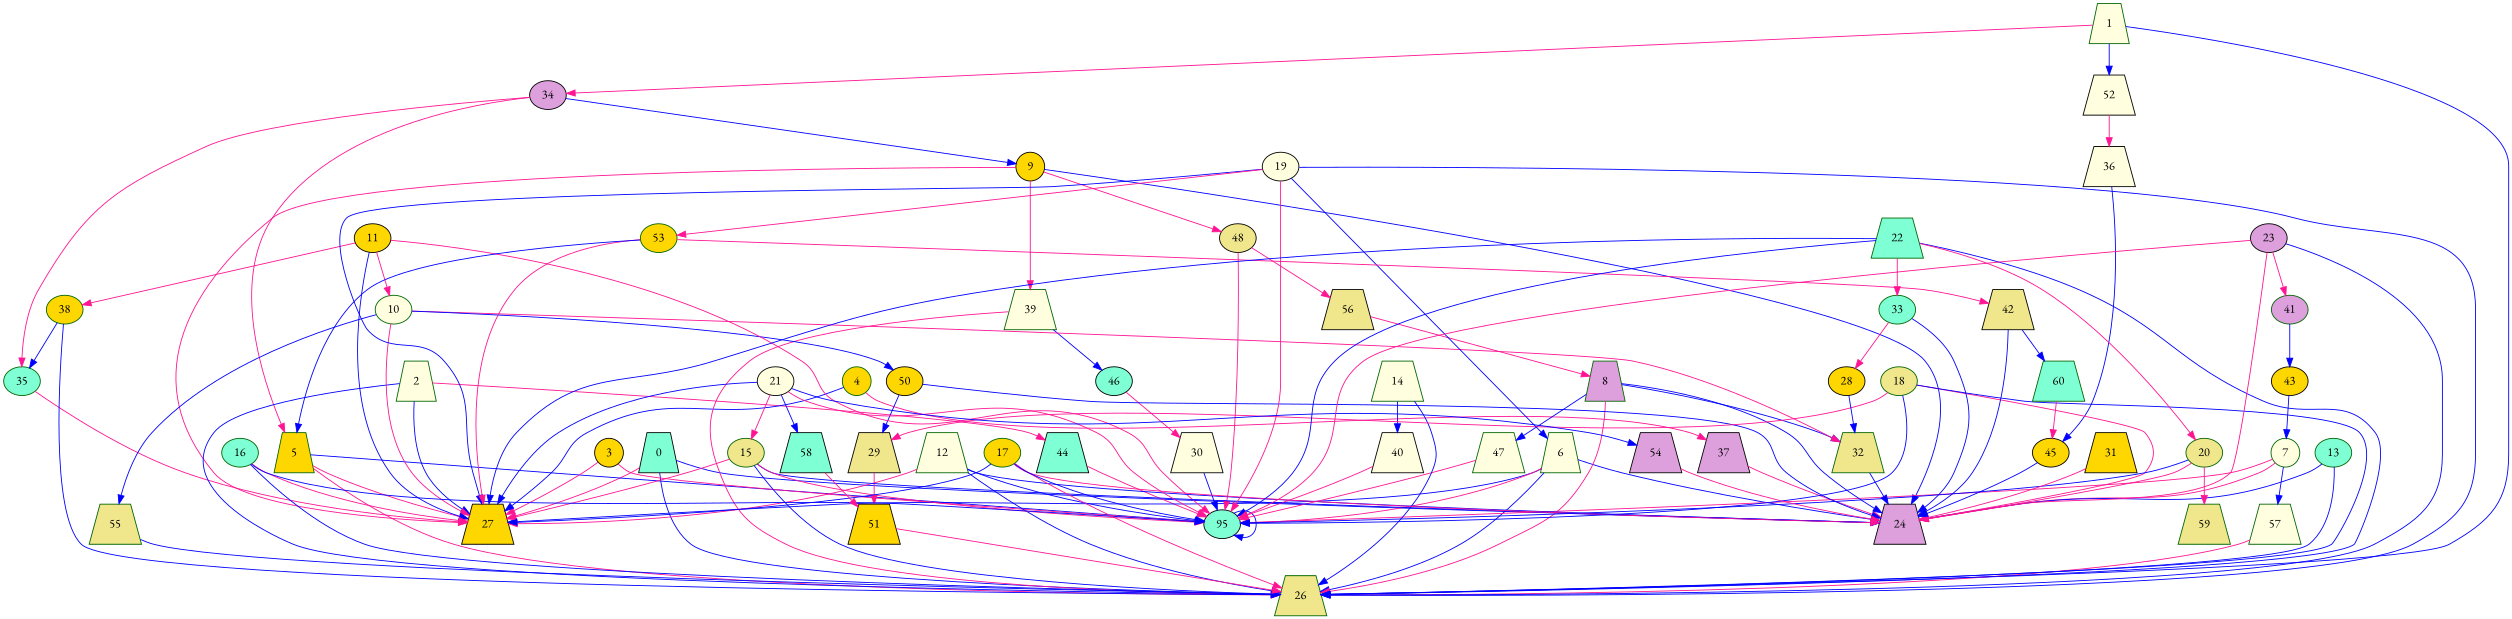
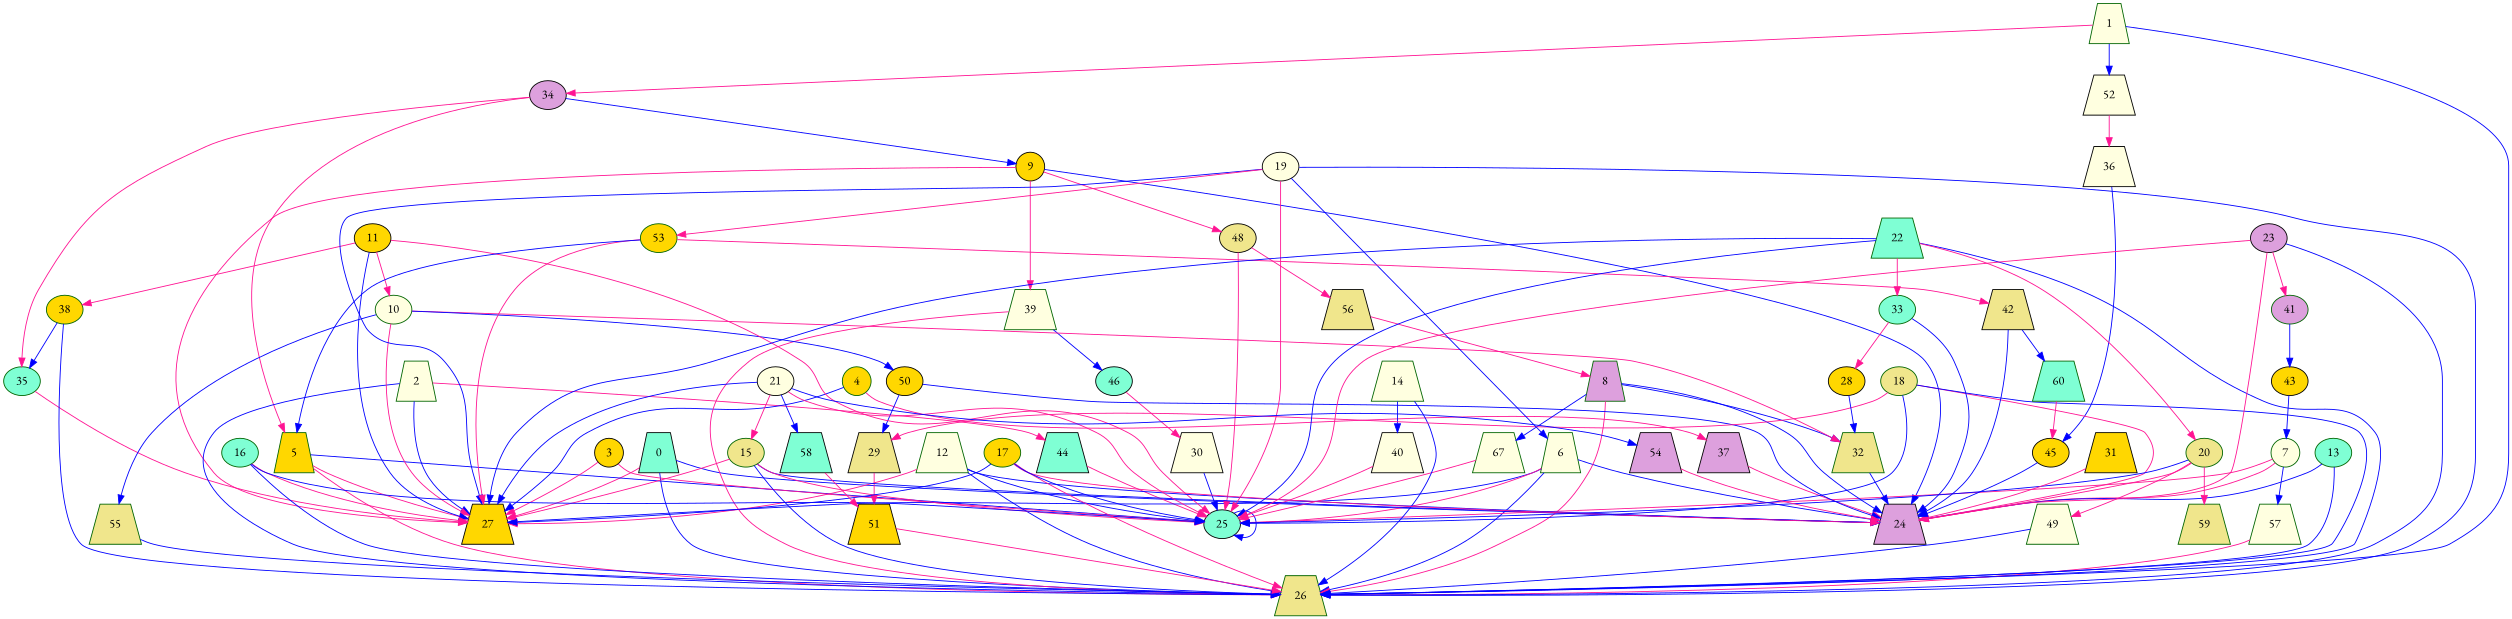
  digraph {
    fontname="EB Garamond"
    node [color=darkgreen fillcolor=lightyellow fontname="EB Garamond" shape=trapezium style=filled]
    edge [color=blue fontname="EB Garamond"]
    0 [color=black fillcolor=aquamarine height=0.1 width=0.1]
    24 [color=black fillcolor=plum height=0.1 width=0.1]
    26 [fillcolor=khaki height=0.1 width=0.1]
    27 [color=black fillcolor=gold height=0.1 width=0.1]
    1 [height=0.1 width=0.1]
    34 [color=black fillcolor=plum height=0.1 shape=ellipse width=0.1]
    52 [color=black height=0.1 width=0.1]
    5 [fillcolor=gold height=0.1 width=0.1]
    9 [color=black fillcolor=gold height=0.1 shape=ellipse width=0.1]
    35 [fillcolor=aquamarine height=0.1 shape=ellipse width=0.1]
    36 [color=black height=0.1 width=0.1]
    2 [height=0.1 width=0.1]
    44 [color=black fillcolor=aquamarine height=0.1 width=0.1]
-   25 [color=black fillcolor=aquamarine height=0.1 shape=ellipse width=0.1 label=95]
+   25 [color=black fillcolor=aquamarine height=0.1 shape=ellipse width=0.1]
    3 [color=black fillcolor=gold height=0.1 shape=ellipse width=0.1]
    4 [fillcolor=gold height=0.1 shape=ellipse width=0.1]
    37 [color=black fillcolor=plum height=0.1 width=0.1]
    6 [height=0.1 width=0.1]
    7 [height=0.1 shape=ellipse width=0.1]
    57 [height=0.1 width=0.1]
    8 [fillcolor=plum height=0.1 width=0.1]
    32 [fillcolor=khaki height=0.1 width=0.1]
-   47 [height=0.1 width=0.1]
+   47 [height=0.1 width=0.1 label=67]
    39 [height=0.1 width=0.1]
    48 [color=black fillcolor=khaki height=0.1 shape=ellipse width=0.1]
    46 [color=black fillcolor=aquamarine height=0.1 shape=ellipse width=0.1]
    56 [color=black fillcolor=khaki height=0.1 width=0.1]
    10 [height=0.1 shape=ellipse width=0.1]
    50 [color=black fillcolor=gold height=0.1 shape=ellipse width=0.1]
    55 [fillcolor=khaki height=0.1 width=0.1]
    29 [color=black fillcolor=khaki height=0.1 width=0.1]
    11 [color=black fillcolor=gold height=0.1 shape=ellipse width=0.1]
    38 [fillcolor=gold height=0.1 shape=ellipse width=0.1]
    12 [height=0.1 width=0.1]
    13 [fillcolor=aquamarine height=0.1 shape=ellipse width=0.1]
    30 [color=black height=0.1 width=0.1]
    14 [height=0.1 width=0.1]
    40 [color=black height=0.1 width=0.1]
    15 [fillcolor=khaki height=0.1 shape=ellipse width=0.1]
    16 [fillcolor=aquamarine height=0.1 shape=ellipse width=0.1]
    17 [fillcolor=gold height=0.1 shape=ellipse width=0.1]
    18 [fillcolor=khaki height=0.1 shape=ellipse width=0.1]
    51 [color=black fillcolor=gold height=0.1 width=0.1]
    19 [color=black height=0.1 shape=ellipse width=0.1]
    53 [fillcolor=gold height=0.1 shape=ellipse width=0.1]
    42 [color=black fillcolor=khaki height=0.1 width=0.1]
    20 [fillcolor=khaki height=0.1 shape=ellipse width=0.1]
+   49 [height=0.1 width=0.1]
    59 [fillcolor=khaki height=0.1 width=0.1]
    21 [color=black height=0.1 shape=ellipse width=0.1]
    54 [color=black fillcolor=plum height=0.1 width=0.1]
    58 [color=black fillcolor=aquamarine height=0.1 width=0.1]
    22 [fillcolor=aquamarine height=0.1 width=0.1]
    33 [fillcolor=aquamarine height=0.1 shape=ellipse width=0.1]
    28 [color=black fillcolor=gold height=0.1 shape=ellipse width=0.1]
    23 [color=black fillcolor=plum height=0.1 shape=ellipse width=0.1]
    41 [fillcolor=plum height=0.1 shape=ellipse width=0.1]
    43 [color=black fillcolor=gold height=0.1 shape=ellipse width=0.1]
    31 [color=black fillcolor=gold height=0.1 width=0.1]
    45 [color=black fillcolor=gold height=0.1 shape=ellipse width=0.1]
    60 [fillcolor=aquamarine height=0.1 width=0.1]
    0 -> 24
    0 -> 26
    0 -> 27 [color=deeppink]
    1 -> 26
    1 -> 34 [color=deeppink]
    1 -> 52
    34 -> 5 [color=deeppink]
    34 -> 9
    34 -> 35 [color=deeppink]
    52 -> 36 [color=deeppink]
    5 -> 26 [color=deeppink]
    5 -> 27 [color=deeppink]
    5 -> 25
    9 -> 24
    9 -> 27 [color=deeppink]
    9 -> 39 [color=deeppink]
    9 -> 48 [color=deeppink]
    35 -> 27 [color=deeppink]
    36 -> 45
    2 -> 26
    2 -> 27
    2 -> 44 [color=deeppink]
    44 -> 25 [color=deeppink]
    25 -> 25
    3 -> 27 [color=deeppink]
    3 -> 25 [color=deeppink]
    4 -> 27
    4 -> 37 [color=deeppink]
    37 -> 24 [color=deeppink]
    6 -> 24
    6 -> 26
    6 -> 27
    6 -> 25 [color=deeppink]
    7 -> 24 [color=deeppink]
    7 -> 25 [color=deeppink]
    7 -> 57
    57 -> 26 [color=deeppink]
    8 -> 24
    8 -> 26 [color=deeppink]
    8 -> 32
    8 -> 47
    32 -> 24
    47 -> 25 [color=deeppink]
    39 -> 26 [color=deeppink]
    39 -> 46
    48 -> 25 [color=deeppink]
    48 -> 56 [color=deeppink]
    46 -> 30 [color=deeppink]
    56 -> 8 [color=deeppink]
    10 -> 27 [color=deeppink]
    10 -> 32 [color=deeppink]
    10 -> 50
    10 -> 55
    50 -> 24
    50 -> 29
    55 -> 26
    29 -> 51 [color=deeppink]
    11 -> 27
    11 -> 25 [color=deeppink]
    11 -> 10 [color=deeppink]
    11 -> 38 [color=deeppink]
    38 -> 26
    38 -> 35
    12 -> 24
    12 -> 26
    12 -> 27 [color=deeppink]
    12 -> 25
    13 -> 24
    13 -> 26
    30 -> 25
    14 -> 26
    14 -> 40
    40 -> 25 [color=deeppink]
    15 -> 24
    15 -> 26
    15 -> 27 [color=deeppink]
    15 -> 25 [color=deeppink]
    16 -> 26
    16 -> 27 [color=deeppink]
    16 -> 25
    17 -> 24 [color=deeppink]
    17 -> 26 [color=deeppink]
    17 -> 27
    17 -> 25
    18 -> 24 [color=deeppink]
    18 -> 26
    18 -> 25
    18 -> 29 [color=deeppink]
    51 -> 26 [color=deeppink]
    19 -> 26
    19 -> 27
    19 -> 25 [color=deeppink]
    19 -> 6
    19 -> 53 [color=deeppink]
    53 -> 27 [color=deeppink]
    53 -> 5
    53 -> 42 [color=deeppink]
    42 -> 24
    42 -> 60
    20 -> 24 [color=deeppink]
    20 -> 25
+   20 -> 49 [color=deeppink]
    20 -> 59 [color=deeppink]
+   49 -> 26
    21 -> 27
    21 -> 25 [color=deeppink]
    21 -> 15 [color=deeppink]
    21 -> 54
    21 -> 58
    54 -> 24 [color=deeppink]
    58 -> 51 [color=deeppink]
    22 -> 26
    22 -> 27
    22 -> 25
    22 -> 20 [color=deeppink]
    22 -> 33 [color=deeppink]
    33 -> 24
    33 -> 28 [color=deeppink]
    28 -> 32
    23 -> 24 [color=deeppink]
    23 -> 26
    23 -> 25 [color=deeppink]
    23 -> 41 [color=deeppink]
    41 -> 43
    43 -> 7
    31 -> 24 [color=deeppink]
    45 -> 24
    60 -> 45 [color=deeppink]
  }
